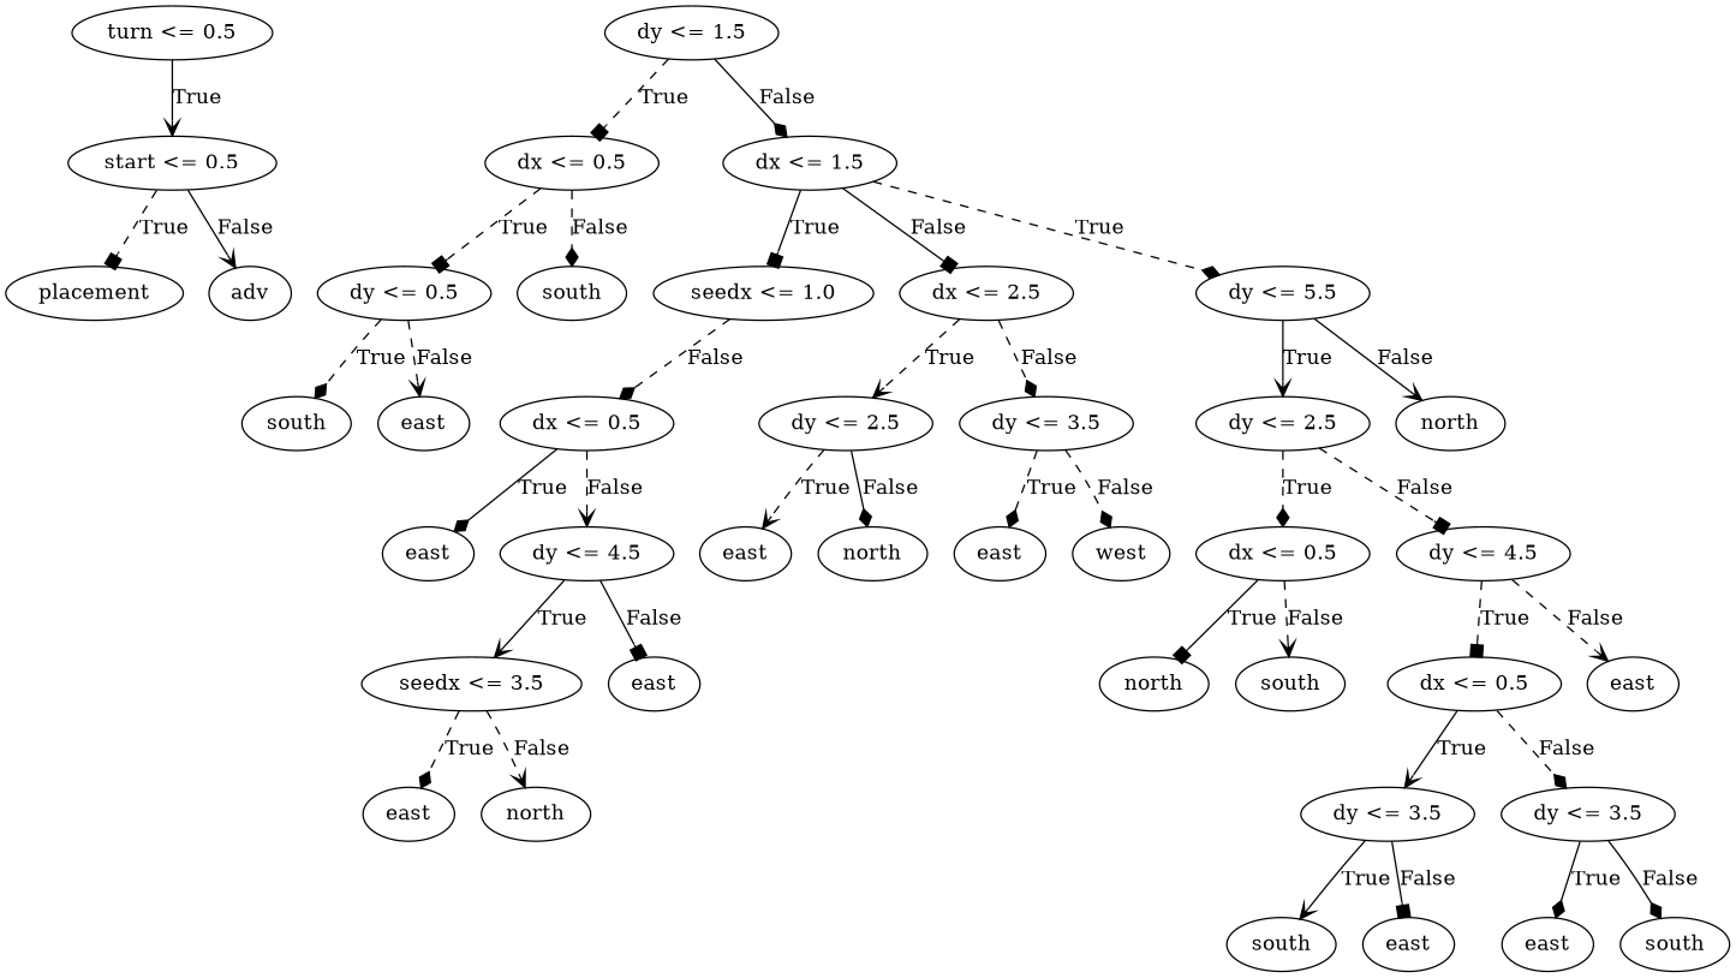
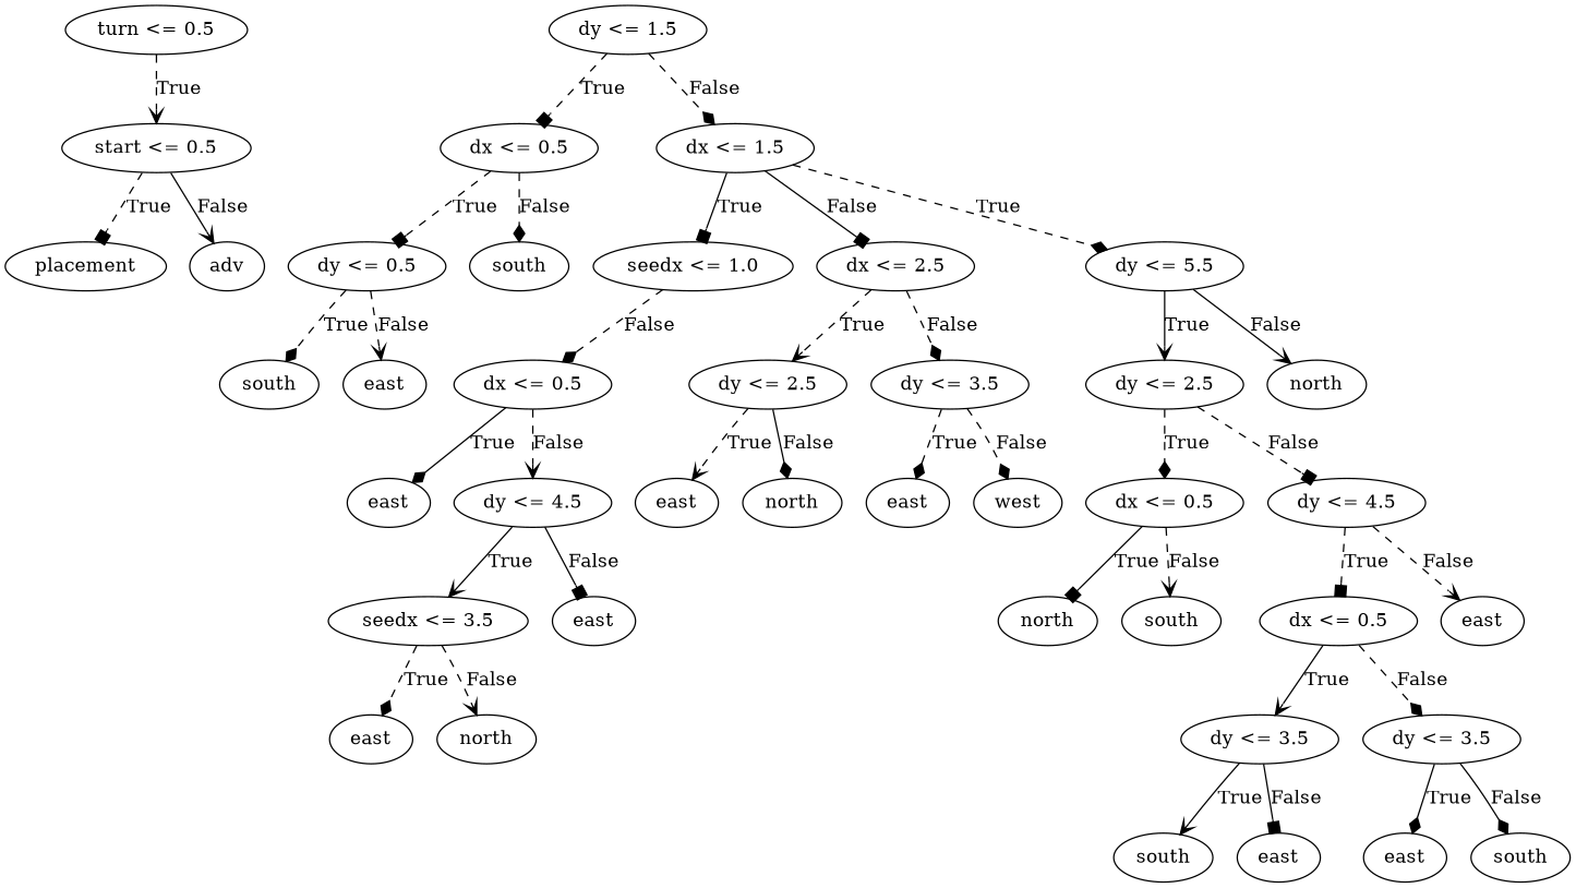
  digraph {
    edge [arrowhead=diamond style=dashed]
    n1 [label="turn <= 0.5"]
    n2 [label="start <= 0.5"]
    n3 [label=placement]
    n4 [label=adv]
    n5 [label="dy <= 1.5"]
    n6 [label="dx <= 0.5"]
    n7 [label="dx <= 1.5"]
    n8 [label="dy <= 0.5"]
    n9 [label=south]
    n10 [label="seedx <= 1.0"]
    n11 [label="dx <= 2.5"]
    n12 [label="dy <= 5.5"]
    n13 [label=south]
    n14 [label=east]
    n15 [label="dx <= 0.5"]
    n16 [label="dy <= 2.5"]
    n17 [label="dy <= 3.5"]
    n18 [label="dy <= 2.5"]
    n19 [label=north]
    n20 [label=east]
    n21 [label="dy <= 4.5"]
    n22 [label="dx <= 0.5"]
    n23 [label="dy <= 4.5"]
    n24 [label=north]
    n25 [label=south]
    n26 [label="dx <= 0.5"]
    n27 [label=east]
    n28 [label="dy <= 3.5"]
    n29 [label="dy <= 3.5"]
    n30 [label=south]
    n31 [label=east]
    n32 [label=east]
    n33 [label=south]
    n34 [label="seedx <= 3.5"]
    n35 [label=east]
    n36 [label=east]
    n37 [label=north]
    n38 [label=east]
    n39 [label=north]
    n40 [label=east]
    n41 [label=west]
-   n1 -> n2 [arrowhead=vee label=True style=solid]
+   n1 -> n2 [arrowhead=vee label=True]
    n2 -> n3 [arrowhead=box label=True]
    n2 -> n4 [arrowhead=vee label=False style=solid]
    n5 -> n6 [arrowhead=box label=True]
-   n5 -> n7 [label=False style=solid]
+   n5 -> n7 [label=False]
    n6 -> n8 [arrowhead=box label=True]
    n6 -> n9 [label=False]
    n7 -> n10 [arrowhead=box label=True style=solid]
    n7 -> n11 [arrowhead=box label=False style=solid]
    n7 -> n12 [label=True]
    n8 -> n13 [label=True]
    n8 -> n14 [arrowhead=vee label=False]
    n10 -> n15 [label=False]
    n11 -> n16 [arrowhead=vee label=True]
    n11 -> n17 [label=False]
    n12 -> n18 [arrowhead=vee label=True style=solid]
    n12 -> n19 [arrowhead=vee label=False style=solid]
    n15 -> n20 [label=True style=solid]
    n15 -> n21 [arrowhead=vee label=False]
    n16 -> n38 [arrowhead=vee label=True]
    n16 -> n39 [label=False style=solid]
    n17 -> n40 [label=True]
    n17 -> n41 [label=False]
    n18 -> n22 [label=True]
    n18 -> n23 [arrowhead=box label=False]
    n21 -> n34 [arrowhead=vee label=True style=solid]
    n21 -> n35 [arrowhead=box label=False style=solid]
    n22 -> n24 [arrowhead=box label=True style=solid]
    n22 -> n25 [arrowhead=vee label=False]
    n23 -> n26 [arrowhead=box label=True]
    n23 -> n27 [arrowhead=vee label=False]
    n26 -> n28 [arrowhead=vee label=True style=solid]
    n26 -> n29 [label=False]
    n28 -> n30 [arrowhead=vee label=True style=solid]
    n28 -> n31 [arrowhead=box label=False style=solid]
    n29 -> n32 [label=True style=solid]
    n29 -> n33 [label=False style=solid]
    n34 -> n36 [label=True]
    n34 -> n37 [arrowhead=vee label=False]
  }
